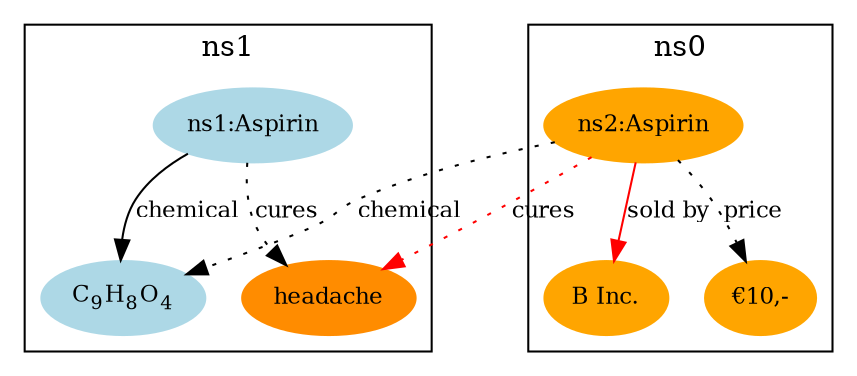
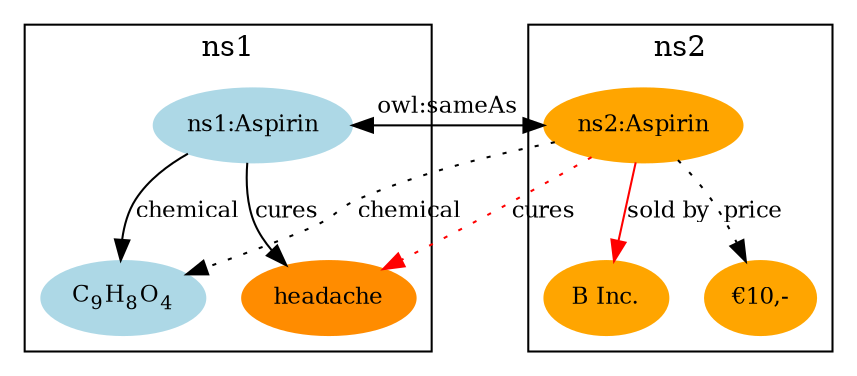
  digraph {
    node [color=orange fontsize=11.0 style=filled]
    edge [fontsize=11.0]
    n1 [color=lightblue label=<C<SUB>9</SUB>H<SUB>8</SUB>O<SUB>4</SUB>>]
    n2 [color=darkorange label=headache]
    n3 [label=<ns2:Aspirin>]
    n4 [label=<B Inc.>]
    n5 [label=<€10,->]
    n6 [color=lightblue label=<ns1:Aspirin>]
    subgraph sub_1 {
      n1
      n2
      n3
    }
    subgraph cluster_2 {
-     label=ns0
+     label=ns2
      n3
      n4
      n5
    }
    subgraph cluster_3 {
      label=ns1
      n1
      n2
      n6
    }
    n3 -> n1 [color=black label=<chemical> style=dotted]
    n3 -> n2 [color=red label=<cures> style=dotted]
    n3 -> n4 [color=red label=<sold by>]
    n3 -> n5 [label=<price> style=dotted]
    n6 -> n1 [label=<chemical>]
-   n6 -> n2 [label=<cures> style=dotted]
+   n6 -> n2 [label=<cures>]
+   n6 -> n3 [dir=both label=<owl:sameAs>]
  }
